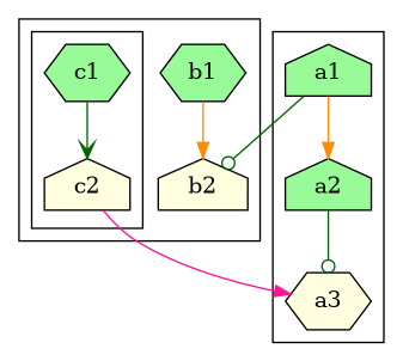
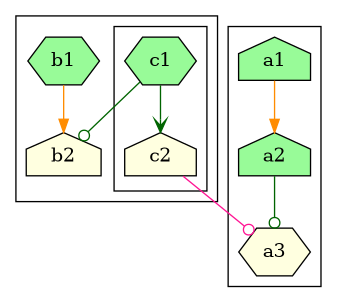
  digraph {
    compound=true
    node [fillcolor=palegreen shape=house style=filled]
    edge [arrowhead=odot color=darkgreen]
    c1 [height=0.5 shape=hexagon width=0.75]
    c2 [fillcolor=lightyellow height=0.5 width=0.75]
    b1 [height=0.5 shape=hexagon width=0.75]
    b2 [fillcolor=lightyellow height=0.5 width=0.75]
    a1 [height=0.5 width=0.75]
    a2 [height=0.5 width=0.75]
    a3 [fillcolor=lightyellow height=0.5 shape=hexagon width=0.75]
    subgraph cluster_1 {
      b1
      b2
      subgraph cluster_2 {
        c1
        c2
      }
    }
    subgraph cluster_3 {
      a1
      a2
      a3
    }
    c1 -> c2 [arrowhead=vee]
-   c2 -> a3 [arrowhead=normal color=deeppink]
+   c2 -> a3 [color=deeppink]
    b1 -> b2 [arrowhead=normal color=darkorange]
-   a1 -> b2
+   c1 -> b2
    a1 -> a2 [arrowhead=normal color=darkorange]
    a2 -> a3
  }
